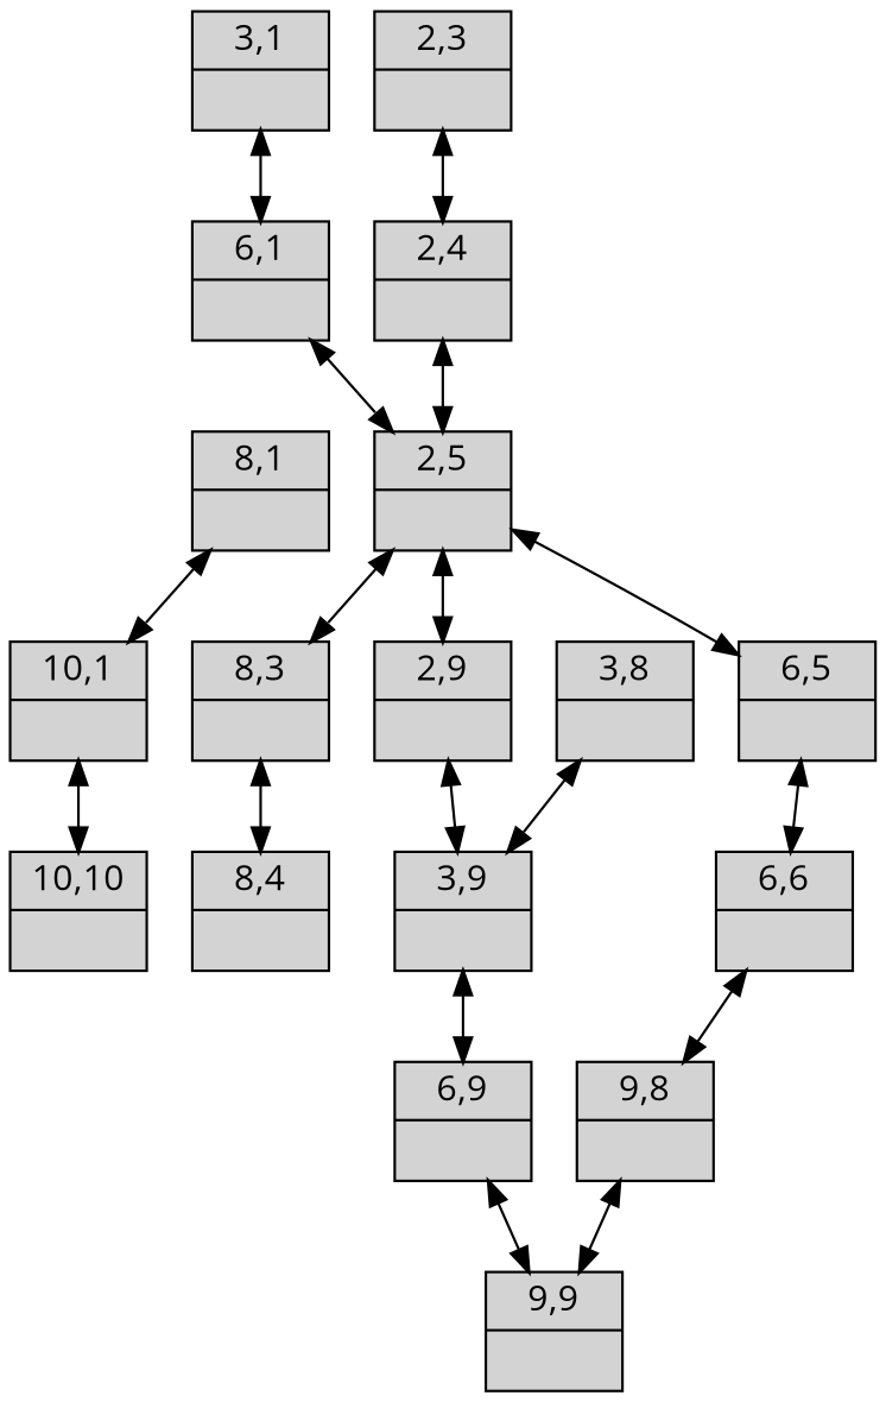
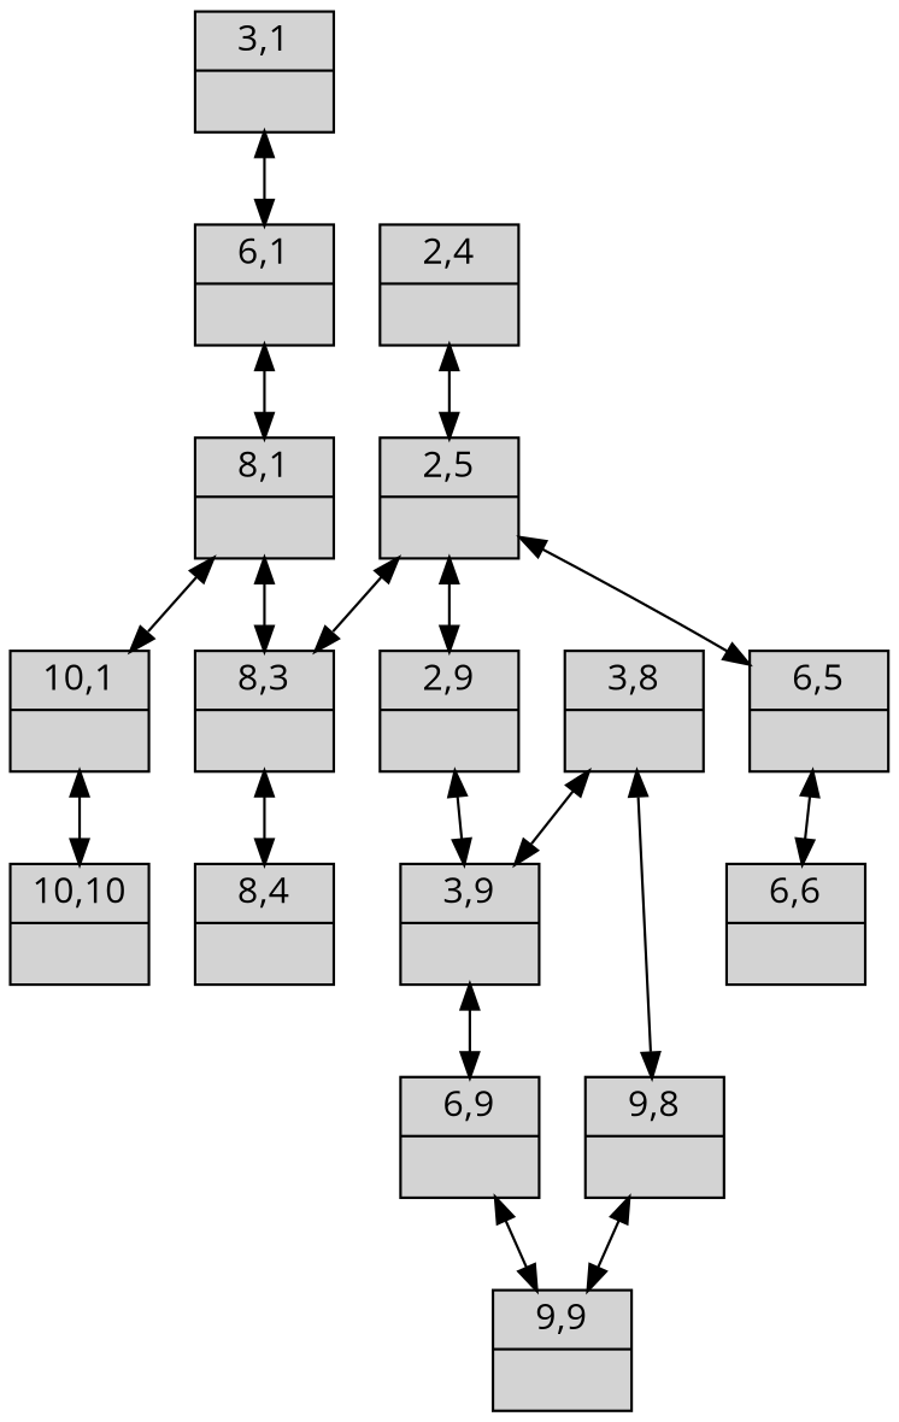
  digraph {
    fontname="Open Sans"
    pencolor=transparent
    node [fontname="Open Sans" shape=record style=filled]
    edge [dir=both fontname="Open Sans"]
    n1 [label="{<data>3,1|<next>}"]
    n2 [label="{<data>6,1|<next>}"]
    n3 [label="{<data>8,1|<next>}"]
    n4 [label="{<data>10,1|<next>}"]
    n5 [label="{<data>8,3|<next>}"]
    n6 [label="{<data>6,5|<next>}"]
    n7 [label="{<data>6,6|<next>}"]
    n8 [label="{<data>10,10|<next>}"]
    n9 [label="{<data>8,4|<next>}"]
-   n10 [label="{<data>2,3|<next>}"]
    n11 [label="{<data>2,4|<next>}"]
    n12 [label="{<data>2,5|<next>}"]
    n13 [label="{<data>2,9|<next>}"]
    n14 [label="{<data>3,9|<next>}"]
    n15 [label="{<data>6,9|<next>}"]
    n16 [label="{<data>9,9|<next>}"]
    n17 [label="{<data>3,8|<next>}"]
    n18 [label="{<data>9,8|<next>}"]
    n1 -> n2
-   n2 -> n12
+   n2 -> n3
    n3 -> n4
+   n3 -> n5
    n4 -> n8
    n5 -> n9
    n6 -> n7
-   n10 -> n11
    n11 -> n12
    n12 -> n5
    n12 -> n6
    n12 -> n13
    n13 -> n14
    n14 -> n15
    n15 -> n16
    n17 -> n14
-   n7 -> n18
+   n17 -> n18
    n18 -> n16
  }
